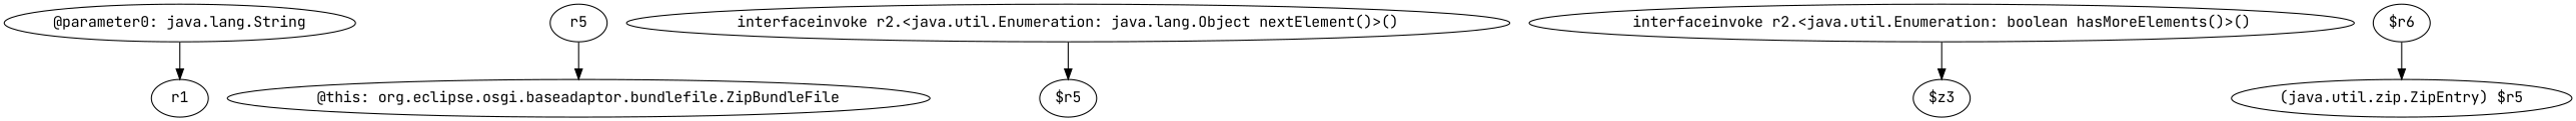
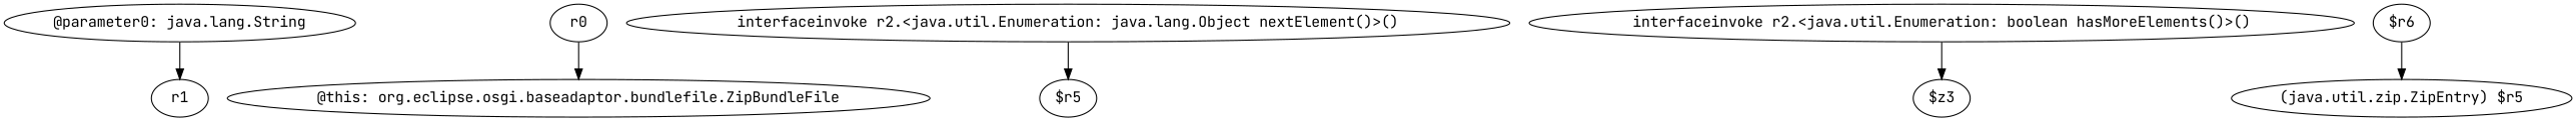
  digraph {
    fontname="JetBrains Mono"
    node [fontname="JetBrains Mono"]
    edge [fontname="JetBrains Mono"]
    n1 [label="@parameter0: java.lang.String"]
    n2 [label=r1]
    n3 [label="@this: org.eclipse.osgi.baseadaptor.bundlefile.ZipBundleFile"]
-   n4 [label=r5]
+   n4 [label=r0]
    n5 [label="interfaceinvoke r2.<java.util.Enumeration: java.lang.Object nextElement()>()"]
    n6 [label="$r5"]
    n7 [label="interfaceinvoke r2.<java.util.Enumeration: boolean hasMoreElements()>()"]
    n8 [label="$z3"]
    n9 [label="(java.util.zip.ZipEntry) $r5"]
    n10 [label="$r6"]
    n1 -> n2
    n4 -> n3
    n5 -> n6
    n7 -> n8
    n10 -> n9
  }
